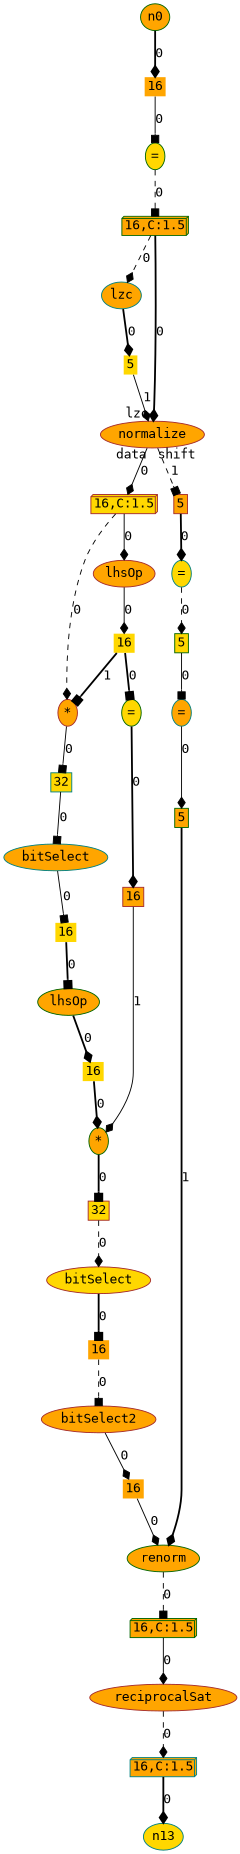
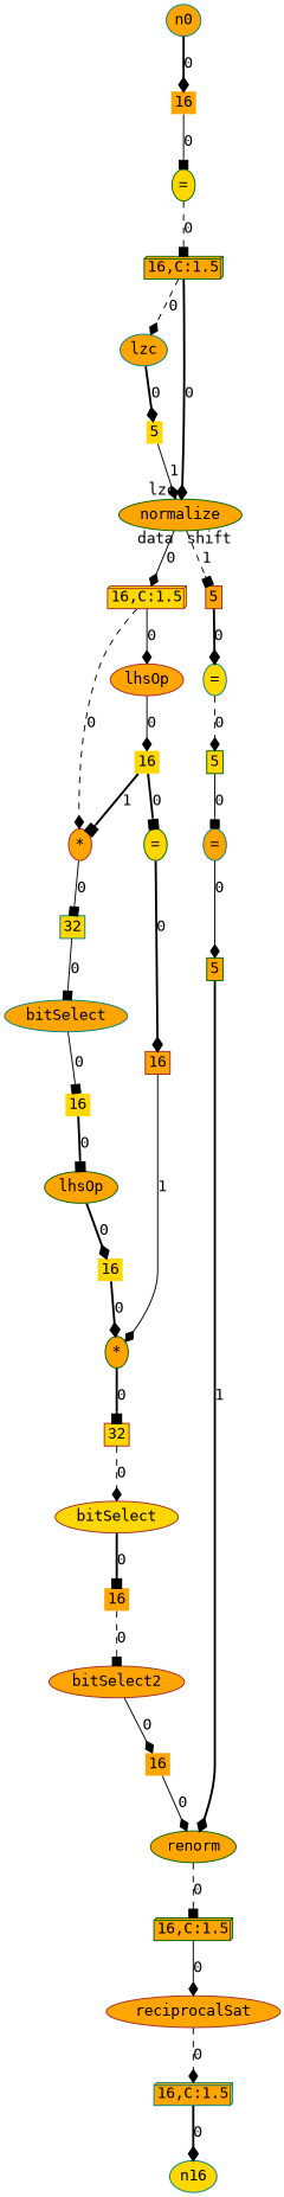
  digraph {
    fontname="DejaVu Sans Mono"
    height=0
    width=0
    node [color=brown fillcolor=orange fontname="DejaVu Sans Mono" margin=0.04 style=filled]
    edge [arrowhead=diamond fontname="DejaVu Sans Mono" margin=0.02 style=solid]
    e0 [height=0 label=16 shape=none width=0]
    n1 [color=darkgreen fillcolor=gold height=0 label="=" width=0]
-   n0 [color=darkgreen height=0 width=0]
+   n0 [color=teal height=0 width=0]
    e1 [color=darkgreen height=0 label="16,C:1.5" shape=box3d width=0]
    n2 [color=teal height=0 label=lzc width=0]
-   n3 [height=0 label=normalize width=0]
+   n3 [color=darkgreen height=0 label=normalize width=0]
    e2 [color=teal fillcolor=gold height=0 label=5 shape=none width=0]
    e3 [fillcolor=gold height=0 label="16,C:1.5" shape=box3d width=0]
    e4 [height=0 label=5 shape=box width=0]
    n6 [height=0 label=lhsOp width=0]
    n8 [height=0 label="*" width=0]
    n4 [color=teal fillcolor=gold height=0 label="=" width=0]
    e5 [color=darkgreen fillcolor=gold height=0 label=5 shape=box width=0]
    n5 [color=teal height=0 label="=" width=0]
    e6 [color=darkgreen height=0 label=5 shape=box width=0]
    n14 [color=darkgreen height=0 label=renorm width=0]
    e7 [fillcolor=gold height=0 label=16 shape=none width=0]
    n7 [color=darkgreen fillcolor=gold height=0 label="=" width=0]
    e8 [height=0 label=16 shape=box width=0]
    n11 [color=darkgreen height=0 label="*" width=0]
    e9 [color=teal fillcolor=gold height=0 label=32 shape=box width=0]
    n9 [color=teal height=0 label=bitSelect width=0]
    e10 [color=teal fillcolor=gold height=0 label=16 shape=none width=0]
    n10 [color=darkgreen height=0 label=lhsOp width=0]
    e11 [color=darkgreen fillcolor=gold height=0 label=16 shape=none width=0]
    e12 [fillcolor=gold height=0 label=32 shape=box width=0]
    n12 [fillcolor=gold height=0 label=bitSelect width=0]
    e13 [height=0 label=16 shape=none width=0]
    n13 [height=0 label=bitSelect2 width=0]
    e14 [color=teal height=0 label=16 shape=none width=0]
    e15 [color=darkgreen height=0 label="16,C:1.5" shape=box3d width=0]
    n15 [height=0 label=reciprocalSat width=0]
    e16 [color=teal height=0 label="16,C:1.5" shape=box3d width=0]
-   n16 [color=teal fillcolor=gold height=0 width=0 label=n13]
+   n16 [color=teal fillcolor=gold height=0 width=0]
    e0 -> n1 [arrowhead=box height=0 label=0 width=0]
    n1 -> e1 [arrowhead=box height=0 label=0 style=dashed width=0]
    n0 -> e0 [height=0 label=0 style=bold width=0]
    e1 -> n2 [height=0 label=0 style=dashed width=0]
    e1 -> n3 [height=0 label=0 style=bold width=0]
    n2 -> e2 [height=0 label=0 style=bold width=0]
    n3 -> e3 [height=0 label=0 taillabel=data width=0]
    n3 -> e4 [arrowhead=box height=0 label=1 style=dashed taillabel=shift width=0]
    e2 -> n3 [headlabel=lzc height=0 label=1 width=0]
    e3 -> n6 [height=0 label=0 width=0]
    e3 -> n8 [height=0 label=0 style=dashed width=0]
    e4 -> n4 [height=0 label=0 style=bold width=0]
    n6 -> e7 [height=0 label=0 width=0]
    n8 -> e9 [arrowhead=box height=0 label=0 width=0]
    n4 -> e5 [height=0 label=0 style=dashed width=0]
    e5 -> n5 [arrowhead=box height=0 label=0 width=0]
    n5 -> e6 [height=0 label=0 width=0]
    e6 -> n14 [height=0 label=1 style=bold width=0]
    n14 -> e15 [arrowhead=box height=0 label=0 style=dashed width=0]
    e7 -> n8 [arrowhead=box height=0 label=1 style=bold width=0]
    e7 -> n7 [arrowhead=box height=0 label=0 style=bold width=0]
    n7 -> e8 [height=0 label=0 style=bold width=0]
    e8 -> n11 [height=0 label=1 width=0]
    n11 -> e12 [arrowhead=box height=0 label=0 style=bold width=0]
    e9 -> n9 [arrowhead=box height=0 label=0 width=0]
    n9 -> e10 [arrowhead=box height=0 label=0 width=0]
    e10 -> n10 [arrowhead=box height=0 label=0 style=bold width=0]
    n10 -> e11 [height=0 label=0 style=bold width=0]
    e11 -> n11 [height=0 label=0 style=bold width=0]
    e12 -> n12 [height=0 label=0 style=dashed width=0]
    n12 -> e13 [arrowhead=box height=0 label=0 style=bold width=0]
    e13 -> n13 [arrowhead=box height=0 label=0 style=dashed width=0]
    n13 -> e14 [height=0 label=0 width=0]
    e14 -> n14 [height=0 label=0 width=0]
    e15 -> n15 [height=0 label=0 width=0]
    n15 -> e16 [height=0 label=0 style=dashed width=0]
    e16 -> n16 [height=0 label=0 style=bold width=0]
  }
